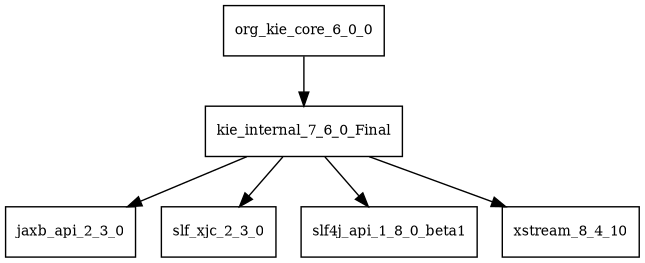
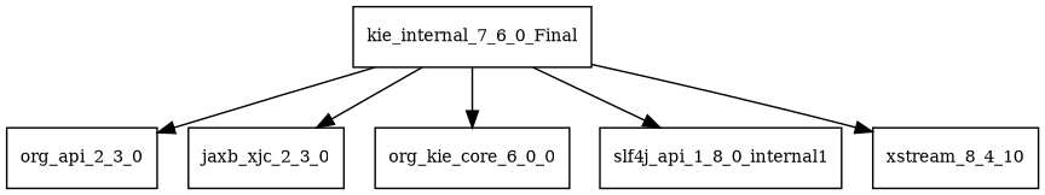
  digraph {
    node [fontsize=10.0 shape=box]
    kie_internal_7_6_0_Final
-   jaxb_api_2_3_0
-   jaxb_xjc_2_3_0 [label=slf_xjc_2_3_0]
+   jaxb_api_2_3_0 [label=org_api_2_3_0]
+   jaxb_xjc_2_3_0
    n4 [label=org_kie_core_6_0_0]
-   slf4j_api_1_8_0_beta1
+   slf4j_api_1_8_0_beta1 [label=slf4j_api_1_8_0_internal1]
    n6 [label=xstream_8_4_10]
    kie_internal_7_6_0_Final -> jaxb_api_2_3_0
    kie_internal_7_6_0_Final -> jaxb_xjc_2_3_0
-   n4 -> kie_internal_7_6_0_Final
+   kie_internal_7_6_0_Final -> n4
    kie_internal_7_6_0_Final -> slf4j_api_1_8_0_beta1
    kie_internal_7_6_0_Final -> n6
  }
